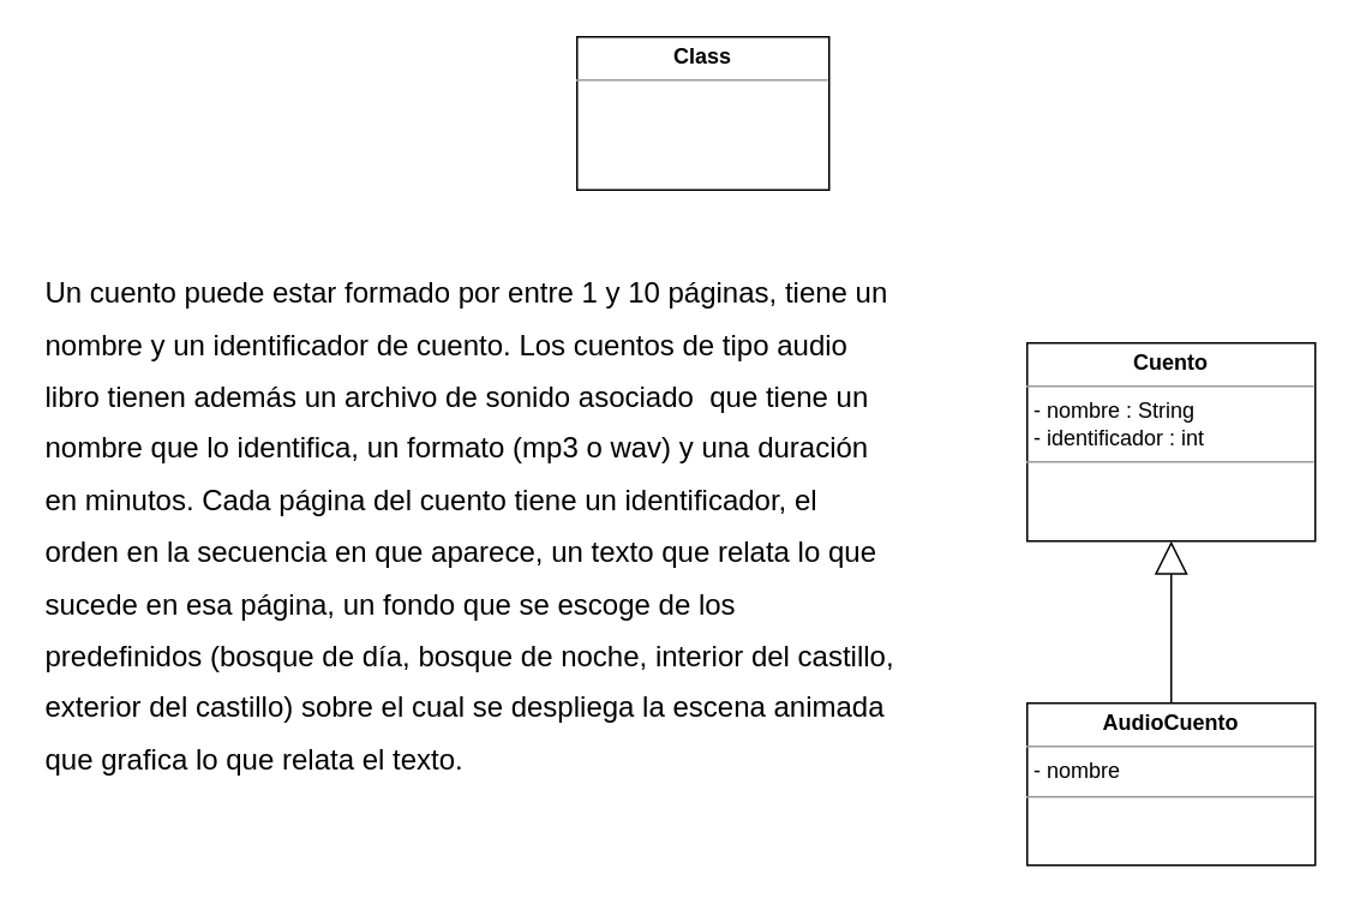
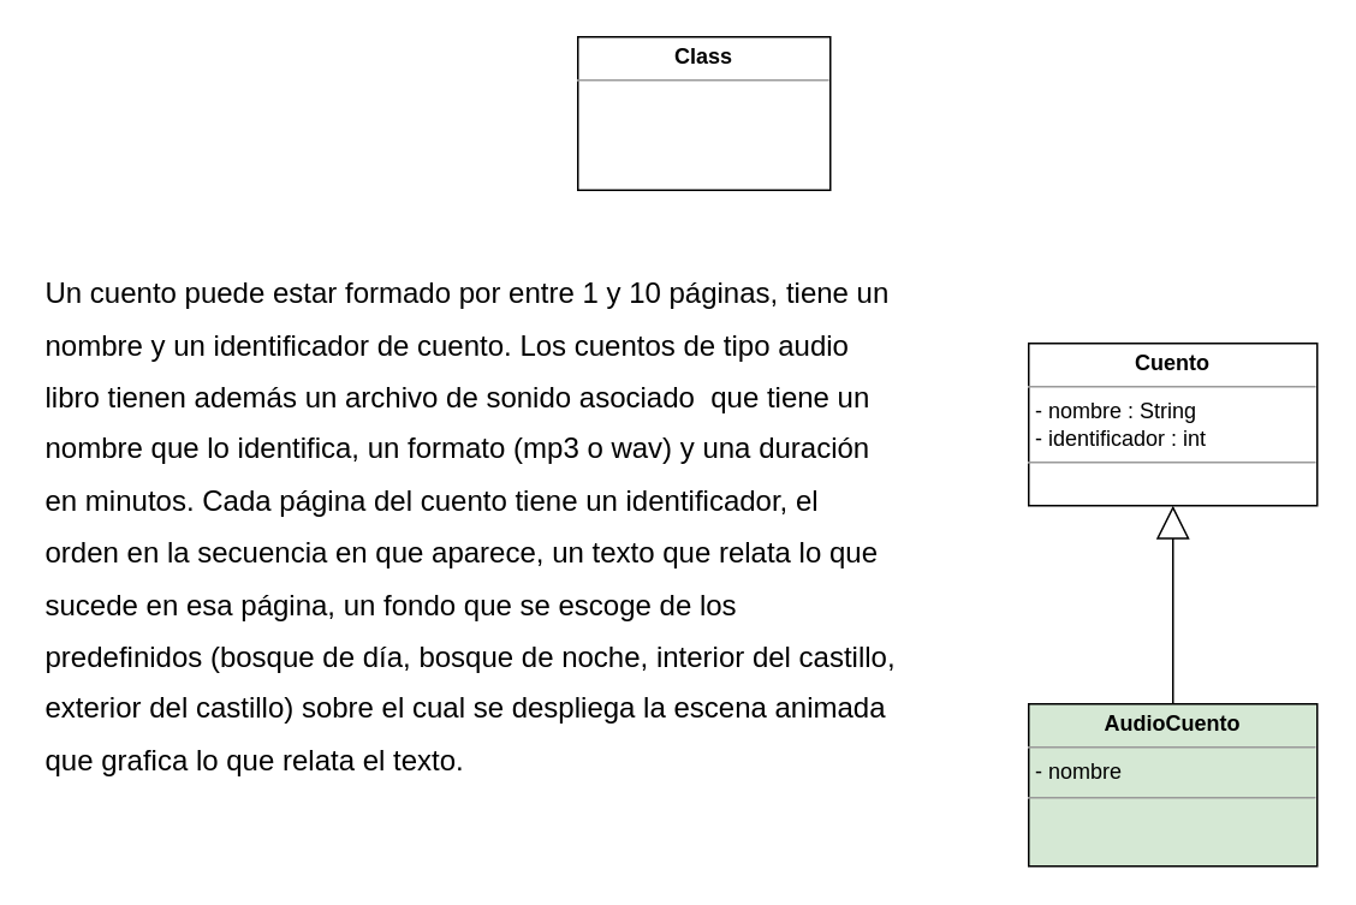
  <mxCell id="0" />
  <mxCell id="1" parent="0" />
  <mxCell id="2" value="&lt;h1&gt;&lt;span style=&quot;font-weight: normal&quot; id=&quot;docs-internal-guid-9d9c7621-7fff-3dd2-8899-9cccfba7a2e9&quot;&gt;&lt;span style=&quot;font-size: 12pt ; font-family: &amp;#34;arial&amp;#34; ; background-color: transparent ; vertical-align: baseline&quot;&gt;Un cuento puede estar formado por entre 1 y 10 páginas, tiene un nombre y un identificador de cuento. Los cuentos de tipo audio libro tienen además un archivo de sonido asociado&amp;nbsp; que tiene un nombre que lo identifica, un formato (mp3 o wav) y una duración en minutos. Cada página del cuento tiene un identificador, el orden en la secuencia en que aparece, un texto que relata lo que sucede en esa página, un fondo que se escoge de los predefinidos (bosque de día, bosque de noche, interior del castillo, exterior del castillo) sobre el cual se despliega la escena animada que grafica lo que relata el texto.&lt;/span&gt;&lt;/span&gt;&lt;br&gt;&lt;/h1&gt;" style="text;html=1;strokeColor=none;fillColor=none;spacing=5;spacingTop=-20;whiteSpace=wrap;overflow=hidden;rounded=0;" vertex="1" parent="1"><mxGeometry x="20" width="480" height="300" as="geometry" y="140" /></mxCell>
- <mxCell id="3" value="&lt;p style=&quot;margin: 0px ; margin-top: 4px ; text-align: center&quot;&gt;&lt;b&gt;Cuento&lt;/b&gt;&lt;/p&gt;&lt;hr size=&quot;1&quot;&gt;&lt;p style=&quot;margin: 0px ; margin-left: 4px&quot;&gt;- nombre : String&lt;/p&gt;&lt;p style=&quot;margin: 0px ; margin-left: 4px&quot;&gt;- identificador : int&lt;/p&gt;&lt;hr size=&quot;1&quot;&gt;&lt;p style=&quot;margin: 0px ; margin-left: 4px&quot;&gt;&lt;br&gt;&lt;/p&gt;" style="verticalAlign=top;align=left;overflow=fill;fontSize=12;fontFamily=Helvetica;html=1;" vertex="1" parent="1"><mxGeometry x="570" y="190" width="160" height="110" as="geometry" /></mxCell>
- <mxCell id="4" value="&lt;p style=&quot;margin: 0px ; margin-top: 4px ; text-align: center&quot;&gt;&lt;b&gt;AudioCuento&lt;/b&gt;&lt;/p&gt;&lt;hr size=&quot;1&quot;&gt;&lt;p style=&quot;margin: 0px ; margin-left: 4px&quot;&gt;- nombre&lt;/p&gt;&lt;hr size=&quot;1&quot;&gt;&lt;p style=&quot;margin: 0px ; margin-left: 4px&quot;&gt;&lt;br&gt;&lt;/p&gt;" style="verticalAlign=top;align=left;overflow=fill;fontSize=12;fontFamily=Helvetica;html=1;" vertex="1" parent="1"><mxGeometry x="570" y="390" width="160" height="90" as="geometry" /></mxCell>
+ <mxCell id="3" value="&lt;p style=&quot;margin: 0px ; margin-top: 4px ; text-align: center&quot;&gt;&lt;b&gt;Cuento&lt;/b&gt;&lt;/p&gt;&lt;hr size=&quot;1&quot;&gt;&lt;p style=&quot;margin: 0px ; margin-left: 4px&quot;&gt;- nombre : String&lt;/p&gt;&lt;p style=&quot;margin: 0px ; margin-left: 4px&quot;&gt;- identificador : int&lt;/p&gt;&lt;hr size=&quot;1&quot;&gt;&lt;p style=&quot;margin: 0px ; margin-left: 4px&quot;&gt;&lt;br&gt;&lt;/p&gt;" style="verticalAlign=top;align=left;overflow=fill;fontSize=12;fontFamily=Helvetica;html=1;" vertex="1" parent="1"><mxGeometry x="570" y="190" width="160" height="90" as="geometry" /></mxCell>
+ <mxCell id="4" value="&lt;p style=&quot;margin: 0px ; margin-top: 4px ; text-align: center&quot;&gt;&lt;b&gt;AudioCuento&lt;/b&gt;&lt;/p&gt;&lt;hr size=&quot;1&quot;&gt;&lt;p style=&quot;margin: 0px ; margin-left: 4px&quot;&gt;- nombre&lt;/p&gt;&lt;hr size=&quot;1&quot;&gt;&lt;p style=&quot;margin: 0px ; margin-left: 4px&quot;&gt;&lt;br&gt;&lt;/p&gt;" style="verticalAlign=top;align=left;overflow=fill;fontSize=12;fontFamily=Helvetica;html=1;fillColor=#d5e8d4;" vertex="1" parent="1"><mxGeometry x="570" y="390" width="160" height="90" as="geometry" /></mxCell>
  <mxCell id="5" value="&lt;p style=&quot;margin:0px;margin-top:4px;text-align:center;&quot;&gt;&lt;b&gt;Class&lt;/b&gt;&lt;/p&gt;&lt;hr size=&quot;1&quot;/&gt;&lt;div style=&quot;height:2px;&quot;&gt;&lt;/div&gt;" style="verticalAlign=top;align=left;overflow=fill;fontSize=12;fontFamily=Helvetica;html=1;" vertex="1" parent="1"><mxGeometry x="320" y="20" width="140" height="85" as="geometry" /></mxCell>
  <mxCell id="6" value="" style="endArrow=block;endSize=16;endFill=0;html=1;entryX=0.5;entryY=1;entryDx=0;entryDy=0;exitX=0.5;exitY=0;exitDx=0;exitDy=0;" edge="1" parent="1" source="4" target="3"><mxGeometry width="160" relative="1" as="geometry"><mxPoint x="420" y="360" as="sourcePoint" /><mxPoint x="580" y="360" as="targetPoint" /></mxGeometry></mxCell>
